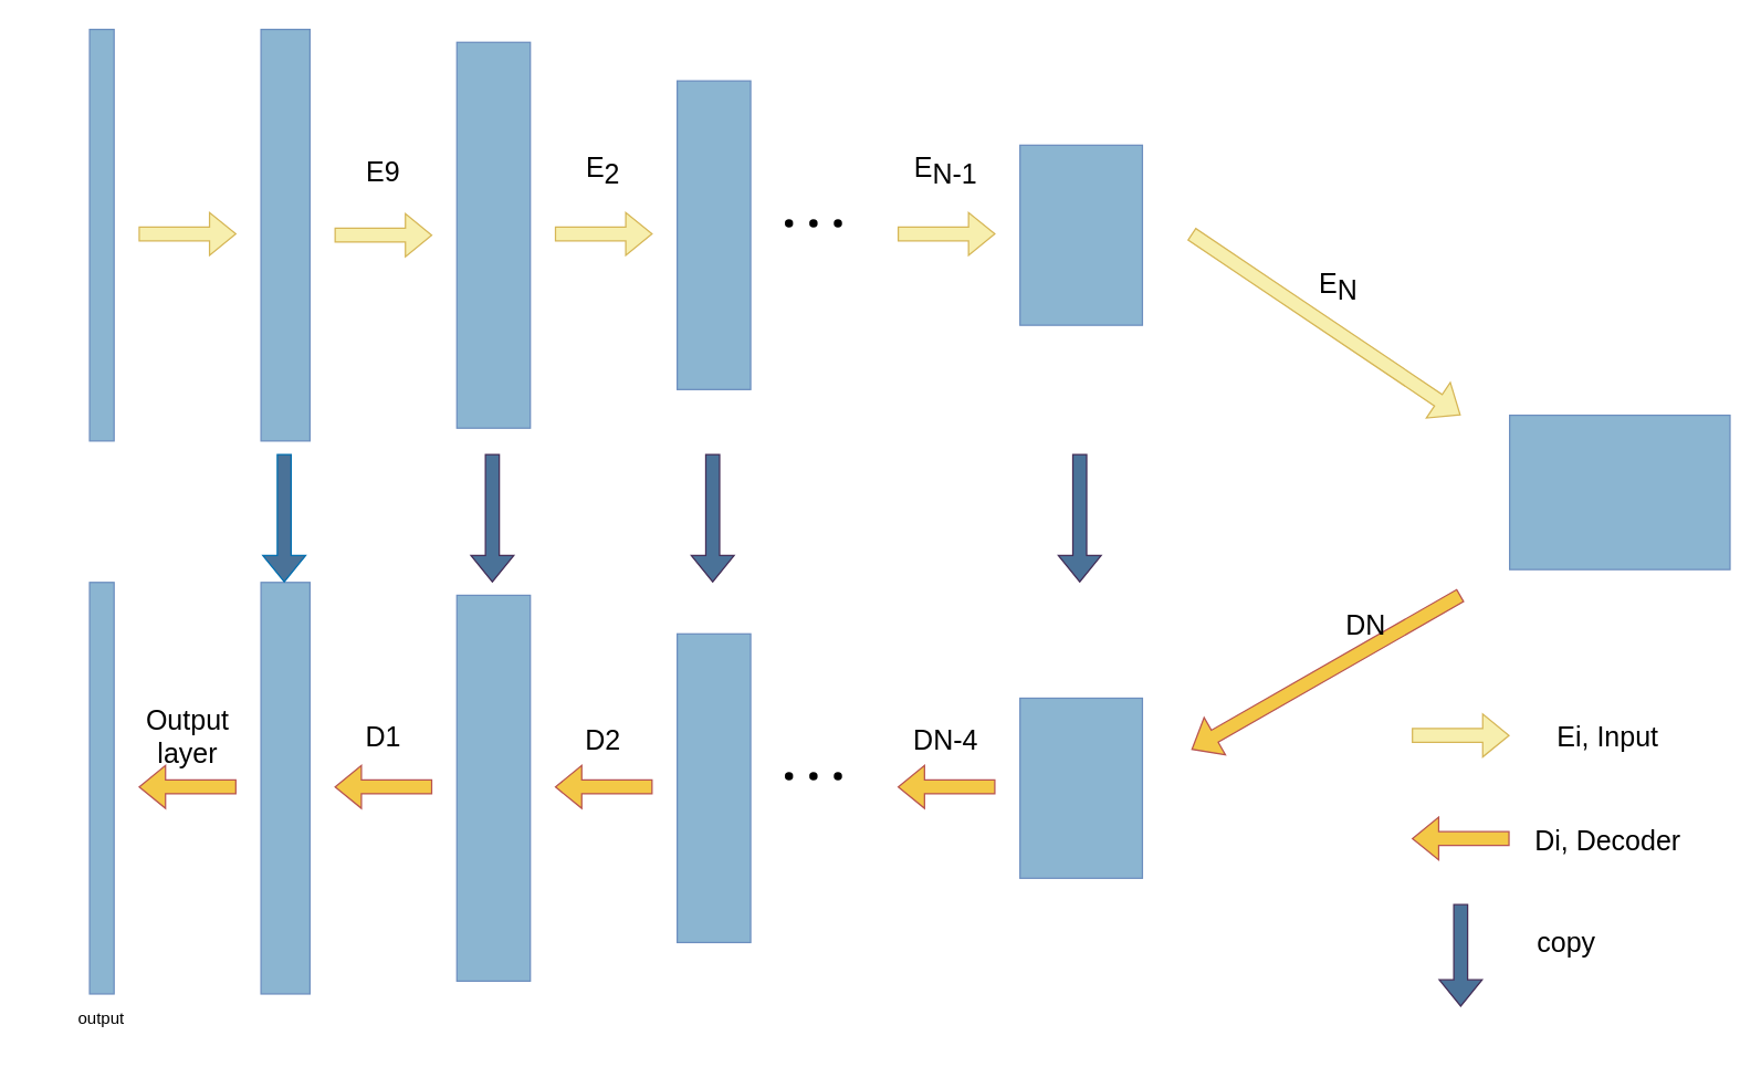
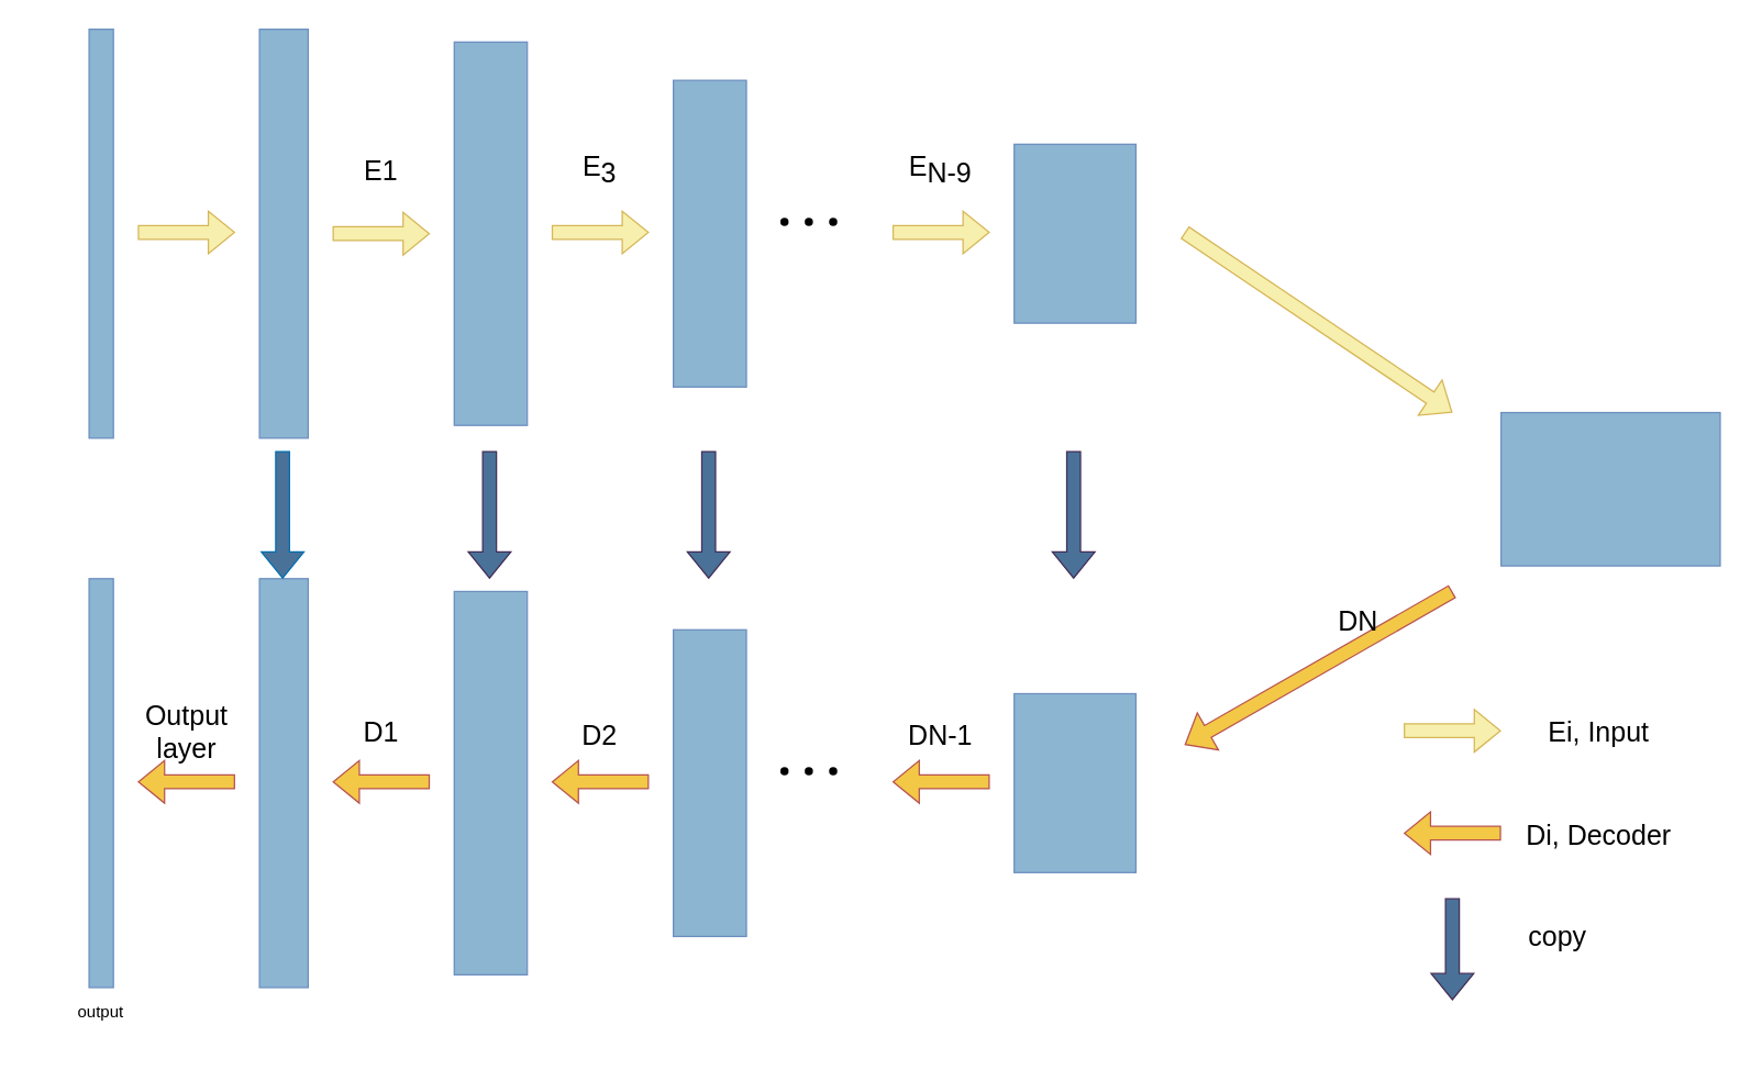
  <mxCell id="0" />
  <mxCell id="1" parent="0" />
  <mxCell id="2" value="" style="rounded=0;whiteSpace=wrap;html=1;fillColor=#8BB5D1;strokeColor=#6c8ebf;" parent="1" vertex="1"><mxGeometry x="188.286" y="20.814" width="35.429" height="297.674" as="geometry" /></mxCell>
  <mxCell id="3" value="" style="rounded=0;whiteSpace=wrap;html=1;fillColor=#8BB5D1;strokeColor=#6c8ebf;" parent="1" vertex="1"><mxGeometry x="330" y="30.116" width="53.143" height="279.07" as="geometry" /></mxCell>
  <mxCell id="4" value="" style="rounded=0;whiteSpace=wrap;html=1;fillColor=#8BB5D1;strokeColor=#6c8ebf;" parent="1" vertex="1"><mxGeometry x="489.429" y="58.023" width="53.143" height="223.256" as="geometry" /></mxCell>
  <mxCell id="5" value="" style="shape=flexArrow;endArrow=classic;html=1;rounded=0;fillColor=#F7EFAE;strokeColor=#d6b656;" parent="1" edge="1"><mxGeometry width="50" height="50" relative="1" as="geometry"><mxPoint x="241.429" y="169.651" as="sourcePoint" /><mxPoint x="312.286" y="169.651" as="targetPoint" /></mxGeometry></mxCell>
  <mxCell id="6" value="" style="shape=flexArrow;endArrow=classic;html=1;rounded=0;fillColor=#F7EFAE;strokeColor=#d6b656;" parent="1" edge="1"><mxGeometry width="50" height="50" relative="1" as="geometry"><mxPoint x="400.857" y="168.721" as="sourcePoint" /><mxPoint x="471.714" y="168.721" as="targetPoint" /></mxGeometry></mxCell>
  <mxCell id="7" value="" style="shape=waypoint;sketch=0;fillStyle=solid;size=6;pointerEvents=1;points=[];fillColor=none;resizable=0;rotatable=0;perimeter=centerPerimeter;snapToPoint=1;" parent="1" vertex="1"><mxGeometry x="595.714" y="151.047" width="20" height="20" as="geometry" /></mxCell>
  <mxCell id="8" value="" style="shape=waypoint;sketch=0;fillStyle=solid;size=6;pointerEvents=1;points=[];fillColor=none;resizable=0;rotatable=0;perimeter=centerPerimeter;snapToPoint=1;" parent="1" vertex="1"><mxGeometry x="578" y="151.047" width="20" height="20" as="geometry" /></mxCell>
  <mxCell id="9" value="" style="shape=waypoint;sketch=0;fillStyle=solid;size=6;pointerEvents=1;points=[];fillColor=none;resizable=0;rotatable=0;perimeter=centerPerimeter;snapToPoint=1;" parent="1" vertex="1"><mxGeometry x="560.286" y="151.047" width="20" height="20" as="geometry" /></mxCell>
  <mxCell id="10" value="" style="shape=flexArrow;endArrow=classic;html=1;rounded=0;fillColor=#F7EFAE;strokeColor=#d6b656;" parent="1" edge="1"><mxGeometry width="50" height="50" relative="1" as="geometry"><mxPoint x="648.857" y="168.721" as="sourcePoint" /><mxPoint x="719.714" y="168.721" as="targetPoint" /></mxGeometry></mxCell>
  <mxCell id="11" value="" style="rounded=0;whiteSpace=wrap;html=1;fillColor=#8BB5D1;strokeColor=#6c8ebf;" parent="1" vertex="1"><mxGeometry x="737.429" y="104.535" width="88.571" height="130.233" as="geometry" /></mxCell>
  <mxCell id="12" value="" style="shape=flexArrow;endArrow=classic;html=1;rounded=0;fillColor=#F7EFAE;strokeColor=#d6b656;" parent="1" edge="1"><mxGeometry width="50" height="50" relative="1" as="geometry"><mxPoint x="861.429" y="168.721" as="sourcePoint" /><mxPoint x="1056.286" y="299.884" as="targetPoint" /></mxGeometry></mxCell>
  <mxCell id="13" value="" style="rounded=0;whiteSpace=wrap;html=1;fillColor=#8BB5D1;strokeColor=#6c8ebf;" parent="1" vertex="1"><mxGeometry x="1091.714" y="299.884" width="159.429" height="111.628" as="geometry" /></mxCell>
  <mxCell id="14" value="" style="shape=flexArrow;endArrow=classic;html=1;rounded=0;fillColor=#F3C846;strokeColor=#b85450;" parent="1" edge="1"><mxGeometry width="50" height="50" relative="1" as="geometry"><mxPoint x="1056.286" y="430.116" as="sourcePoint" /><mxPoint x="861.429" y="541.744" as="targetPoint" /></mxGeometry></mxCell>
  <mxCell id="15" value="" style="rounded=0;whiteSpace=wrap;html=1;fillColor=#8BB5D1;strokeColor=#6c8ebf;" parent="1" vertex="1"><mxGeometry x="737.429" y="504.535" width="88.571" height="130.233" as="geometry" /></mxCell>
  <mxCell id="16" value="" style="rounded=0;whiteSpace=wrap;html=1;fillColor=#8BB5D1;strokeColor=#6c8ebf;" parent="1" vertex="1"><mxGeometry x="489.429" y="458.023" width="53.143" height="223.256" as="geometry" /></mxCell>
  <mxCell id="17" value="" style="rounded=0;whiteSpace=wrap;html=1;fillColor=#8BB5D1;strokeColor=#6c8ebf;" parent="1" vertex="1"><mxGeometry x="330" y="430.116" width="53.143" height="279.07" as="geometry" /></mxCell>
  <mxCell id="18" value="" style="rounded=0;whiteSpace=wrap;html=1;fillColor=#8BB5D1;strokeColor=#6c8ebf;" parent="1" vertex="1"><mxGeometry x="188.286" y="420.814" width="35.429" height="297.674" as="geometry" /></mxCell>
  <mxCell id="19" value="output" style="text;html=1;align=center;verticalAlign=middle;whiteSpace=wrap;rounded=0;" parent="1" vertex="1"><mxGeometry x="20" y="709.186" width="106.286" height="55.814" as="geometry" /></mxCell>
  <mxCell id="20" value="" style="shape=flexArrow;endArrow=classic;html=1;rounded=0;fillColor=#F3C846;strokeColor=#b85450;" parent="1" edge="1"><mxGeometry width="50" height="50" relative="1" as="geometry"><mxPoint x="471.714" y="568.721" as="sourcePoint" /><mxPoint x="400.857" y="568.721" as="targetPoint" /></mxGeometry></mxCell>
  <mxCell id="21" value="" style="shape=flexArrow;endArrow=classic;html=1;rounded=0;fillColor=#F3C846;strokeColor=#b85450;" parent="1" edge="1"><mxGeometry width="50" height="50" relative="1" as="geometry"><mxPoint x="312.286" y="568.721" as="sourcePoint" /><mxPoint x="241.429" y="568.721" as="targetPoint" /></mxGeometry></mxCell>
  <mxCell id="22" value="" style="shape=waypoint;sketch=0;fillStyle=solid;size=6;pointerEvents=1;points=[];fillColor=none;resizable=0;rotatable=0;perimeter=centerPerimeter;snapToPoint=1;" parent="1" vertex="1"><mxGeometry x="595.714" y="551.047" width="20" height="20" as="geometry" /></mxCell>
  <mxCell id="23" value="" style="shape=waypoint;sketch=0;fillStyle=solid;size=6;pointerEvents=1;points=[];fillColor=none;resizable=0;rotatable=0;perimeter=centerPerimeter;snapToPoint=1;" parent="1" vertex="1"><mxGeometry x="578" y="551.047" width="20" height="20" as="geometry" /></mxCell>
  <mxCell id="24" value="" style="shape=waypoint;sketch=0;fillStyle=solid;size=6;pointerEvents=1;points=[];fillColor=none;resizable=0;rotatable=0;perimeter=centerPerimeter;snapToPoint=1;" parent="1" vertex="1"><mxGeometry x="560.286" y="551.047" width="20" height="20" as="geometry" /></mxCell>
  <mxCell id="25" value="" style="shape=flexArrow;endArrow=classic;html=1;rounded=0;fillColor=#F3C846;strokeColor=#b85450;" parent="1" edge="1"><mxGeometry width="50" height="50" relative="1" as="geometry"><mxPoint x="719.714" y="568.721" as="sourcePoint" /><mxPoint x="648.857" y="568.721" as="targetPoint" /></mxGeometry></mxCell>
  <mxCell id="26" value="" style="shape=flexArrow;endArrow=classic;html=1;rounded=0;fillColor=#F3C846;strokeColor=#b85450;" parent="1" edge="1"><mxGeometry width="50" height="50" relative="1" as="geometry"><mxPoint x="170.571" y="568.721" as="sourcePoint" /><mxPoint x="99.714" y="568.721" as="targetPoint" /></mxGeometry></mxCell>
  <mxCell id="27" value="" style="rounded=0;whiteSpace=wrap;html=1;fillColor=#8BB5D1;strokeColor=#6c8ebf;" parent="1" vertex="1"><mxGeometry x="64.286" y="420.814" width="17.714" height="297.674" as="geometry" /></mxCell>
  <mxCell id="28" value="" style="shape=flexArrow;endArrow=classic;html=1;rounded=0;fillColor=#4A7298;strokeColor=#432D57;" parent="1" edge="1"><mxGeometry width="50" height="50" relative="1" as="geometry"><mxPoint x="780.669" y="327.791" as="sourcePoint" /><mxPoint x="780.669" y="420.814" as="targetPoint" /></mxGeometry></mxCell>
  <mxCell id="29" value="" style="shape=flexArrow;endArrow=classic;html=1;rounded=0;fillColor=#4A7298;strokeColor=#432D57;" parent="1" edge="1"><mxGeometry width="50" height="50" relative="1" as="geometry"><mxPoint x="355.686" y="327.791" as="sourcePoint" /><mxPoint x="355.686" y="420.814" as="targetPoint" /></mxGeometry></mxCell>
  <mxCell id="30" value="" style="shape=flexArrow;endArrow=classic;html=1;rounded=0;fillColor=#4A7298;strokeColor=#006EAF;" parent="1" edge="1"><mxGeometry width="50" height="50" relative="1" as="geometry"><mxPoint x="205.114" y="327.791" as="sourcePoint" /><mxPoint x="205.114" y="420.814" as="targetPoint" /></mxGeometry></mxCell>
  <mxCell id="31" value="" style="shape=flexArrow;endArrow=classic;html=1;rounded=0;fillColor=#4A7298;strokeColor=#432D57;" parent="1" edge="1"><mxGeometry width="50" height="50" relative="1" as="geometry"><mxPoint x="515.114" y="327.791" as="sourcePoint" /><mxPoint x="515.114" y="420.814" as="targetPoint" /></mxGeometry></mxCell>
- <mxCell id="32" value="E9" style="text;html=1;align=center;verticalAlign=middle;whiteSpace=wrap;rounded=0;fontSize=20;" parent="1" vertex="1"><mxGeometry x="223.714" y="95.233" width="106.286" height="55.814" as="geometry" /></mxCell>
- <mxCell id="33" value="E&lt;sub style=&quot;font-size: 20px;&quot;&gt;N&lt;/sub&gt;" style="text;html=1;align=center;verticalAlign=middle;whiteSpace=wrap;rounded=0;fontSize=20;" parent="1" vertex="1"><mxGeometry x="914.571" y="178.953" width="106.286" height="55.814" as="geometry" /></mxCell>
- <mxCell id="34" value="E&lt;sub style=&quot;font-size: 20px;&quot;&gt;N-1&lt;/sub&gt;" style="text;html=1;align=center;verticalAlign=middle;whiteSpace=wrap;rounded=0;fontSize=20;" parent="1" vertex="1"><mxGeometry x="631.143" y="95.233" width="106.286" height="55.814" as="geometry" /></mxCell>
- <mxCell id="35" value="E&lt;sub style=&quot;font-size: 20px;&quot;&gt;2&lt;/sub&gt;" style="text;html=1;align=center;verticalAlign=middle;whiteSpace=wrap;rounded=0;fontSize=20;" parent="1" vertex="1"><mxGeometry x="383.143" y="95.233" width="106.286" height="55.814" as="geometry" /></mxCell>
+ <mxCell id="32" value="E1" style="text;html=1;align=center;verticalAlign=middle;whiteSpace=wrap;rounded=0;fontSize=20;" parent="1" vertex="1"><mxGeometry x="223.714" y="95.233" width="106.286" height="55.814" as="geometry" /></mxCell>
+ <mxCell id="34" value="E&lt;sub style=&quot;font-size: 20px;&quot;&gt;N-9&lt;/sub&gt;" style="text;html=1;align=center;verticalAlign=middle;whiteSpace=wrap;rounded=0;fontSize=20;" parent="1" vertex="1"><mxGeometry x="631.143" y="95.233" width="106.286" height="55.814" as="geometry" /></mxCell>
+ <mxCell id="35" value="E&lt;sub style=&quot;font-size: 20px;&quot;&gt;3&lt;/sub&gt;" style="text;html=1;align=center;verticalAlign=middle;whiteSpace=wrap;rounded=0;fontSize=20;" parent="1" vertex="1"><mxGeometry x="383.143" y="95.233" width="106.286" height="55.814" as="geometry" /></mxCell>
  <mxCell id="36" value="&lt;sub style=&quot;font-size: 20px;&quot;&gt;&lt;span style=&quot;font-size: 20px;&quot;&gt;D&lt;/span&gt;N&lt;/sub&gt;" style="text;html=1;align=center;verticalAlign=middle;whiteSpace=wrap;rounded=0;fontSize=20;" parent="1" vertex="1"><mxGeometry x="934.571" y="420.812" width="106.286" height="55.814" as="geometry" /></mxCell>
- <mxCell id="37" value="&lt;sub style=&quot;font-size: 20px;&quot;&gt;&lt;span style=&quot;font-size: 20px;&quot;&gt;D&lt;/span&gt;N-4&lt;/sub&gt;" style="text;html=1;align=center;verticalAlign=middle;whiteSpace=wrap;rounded=0;fontSize=20;" parent="1" vertex="1"><mxGeometry x="631.143" y="504.533" width="106.286" height="55.814" as="geometry" /></mxCell>
+ <mxCell id="37" value="&lt;sub style=&quot;font-size: 20px;&quot;&gt;&lt;span style=&quot;font-size: 20px;&quot;&gt;D&lt;/span&gt;N-1&lt;/sub&gt;" style="text;html=1;align=center;verticalAlign=middle;whiteSpace=wrap;rounded=0;fontSize=20;" parent="1" vertex="1"><mxGeometry x="631.143" y="504.533" width="106.286" height="55.814" as="geometry" /></mxCell>
  <mxCell id="38" value="&lt;sub style=&quot;font-size: 20px;&quot;&gt;&lt;span style=&quot;font-size: 20px;&quot;&gt;D&lt;/span&gt;2&lt;/sub&gt;" style="text;html=1;align=center;verticalAlign=middle;whiteSpace=wrap;rounded=0;fontSize=20;" parent="1" vertex="1"><mxGeometry x="383.143" y="504.533" width="106.286" height="55.814" as="geometry" /></mxCell>
  <mxCell id="39" value="&lt;font style=&quot;font-size: 20px;&quot;&gt;D1&lt;/font&gt;" style="text;html=1;align=center;verticalAlign=middle;whiteSpace=wrap;rounded=0;" parent="1" vertex="1"><mxGeometry x="223.714" y="504.535" width="106.286" height="55.814" as="geometry" /></mxCell>
  <mxCell id="40" value="Output layer" style="text;html=1;align=center;verticalAlign=middle;whiteSpace=wrap;rounded=0;fontSize=20;" parent="1" vertex="1"><mxGeometry x="99.714" y="504.533" width="70.857" height="55.814" as="geometry" /></mxCell>
  <mxCell id="41" value="" style="shape=flexArrow;endArrow=classic;html=1;rounded=0;fillColor=#F7EFAE;strokeColor=#d6b656;" parent="1" edge="1"><mxGeometry width="50" height="50" relative="1" as="geometry"><mxPoint x="1020.857" y="531.512" as="sourcePoint" /><mxPoint x="1091.714" y="531.512" as="targetPoint" /></mxGeometry></mxCell>
  <mxCell id="42" value="Ei, Input" style="text;html=1;align=center;verticalAlign=middle;whiteSpace=wrap;rounded=0;fontSize=20;" parent="1" vertex="1"><mxGeometry x="1091.716" y="504.535" width="141.714" height="55.814" as="geometry" /></mxCell>
  <mxCell id="43" value="Di, Decoder" style="text;html=1;align=center;verticalAlign=middle;whiteSpace=wrap;rounded=0;labelPosition=center;verticalLabelPosition=middle;fontSize=20;" parent="1" vertex="1"><mxGeometry x="1091.716" y="578.953" width="141.714" height="55.814" as="geometry" /></mxCell>
  <mxCell id="44" value="" style="shape=flexArrow;endArrow=classic;html=1;rounded=0;fillColor=#F3C846;strokeColor=#b85450;" parent="1" edge="1"><mxGeometry width="50" height="50" relative="1" as="geometry"><mxPoint x="1091.714" y="606.06" as="sourcePoint" /><mxPoint x="1020.857" y="606.06" as="targetPoint" /></mxGeometry></mxCell>
  <mxCell id="45" value="" style="shape=flexArrow;endArrow=classic;html=1;rounded=0;fillColor=#4A7298;strokeColor=#432D57;" parent="1" edge="1"><mxGeometry width="50" height="50" relative="1" as="geometry"><mxPoint x="1056.286" y="653.372" as="sourcePoint" /><mxPoint x="1056.286" y="727.791" as="targetPoint" /></mxGeometry></mxCell>
  <mxCell id="46" value="copy" style="text;html=1;align=center;verticalAlign=middle;whiteSpace=wrap;rounded=0;labelPosition=center;verticalLabelPosition=middle;fontSize=20;" parent="1" vertex="1"><mxGeometry x="1061.716" y="653.372" width="141.714" height="55.814" as="geometry" /></mxCell>
  <mxCell id="47" value="" style="rounded=0;whiteSpace=wrap;html=1;fillColor=#8BB5D1;strokeColor=#6c8ebf;" parent="1" vertex="1"><mxGeometry x="64.286" y="20.814" width="17.714" height="297.674" as="geometry" /></mxCell>
  <mxCell id="48" value="" style="shape=flexArrow;endArrow=classic;html=1;rounded=0;fillColor=#F7EFAE;strokeColor=#d6b656;" parent="1" edge="1"><mxGeometry width="50" height="50" relative="1" as="geometry"><mxPoint x="99.714" y="168.721" as="sourcePoint" /><mxPoint x="170.571" y="168.721" as="targetPoint" /></mxGeometry></mxCell>
